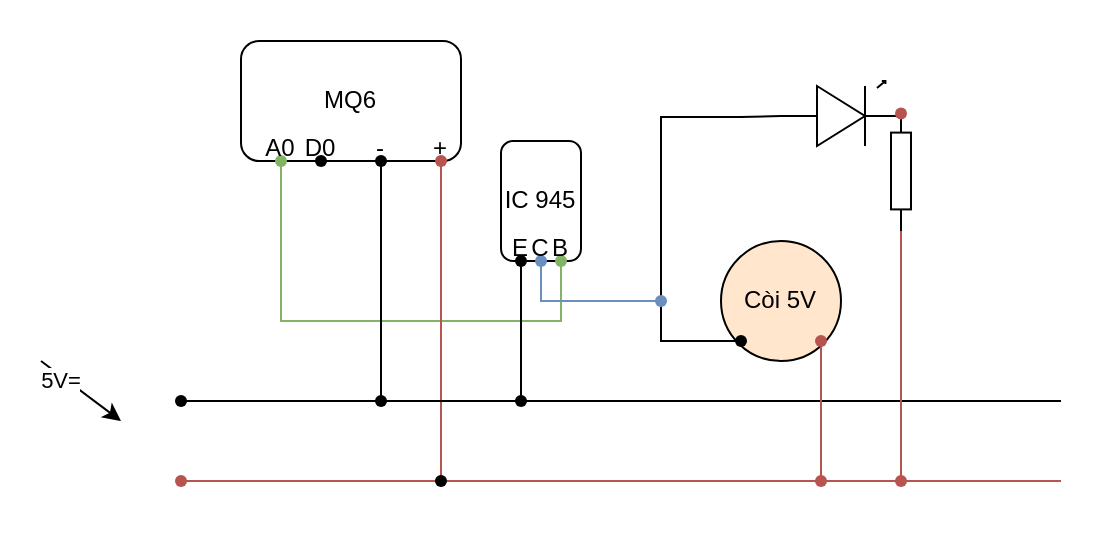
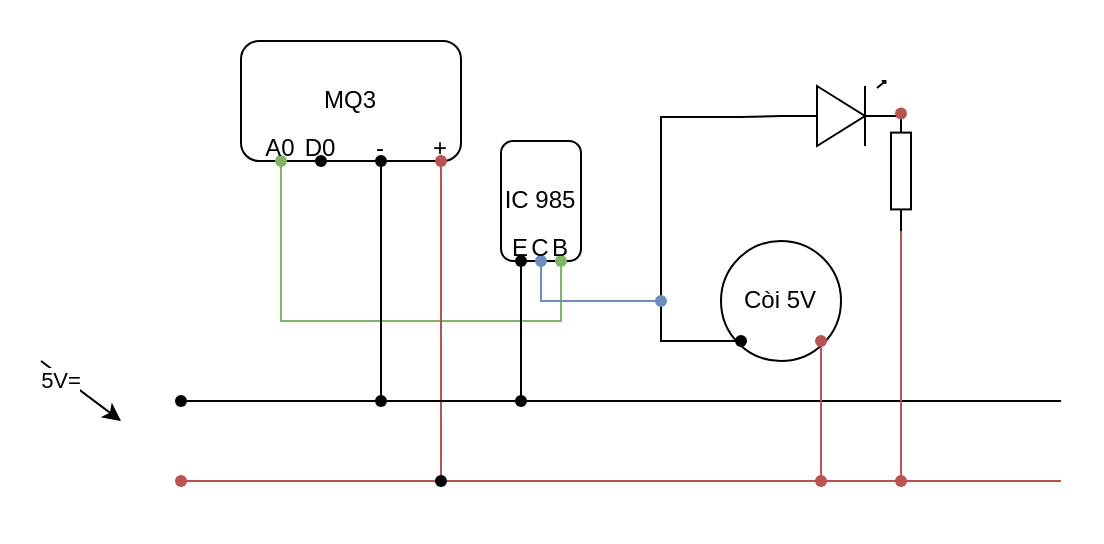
  <mxCell id="0" />
  <mxCell id="1" parent="0" />
- <mxCell id="2" value="MQ6" style="rounded=1;whiteSpace=wrap;html=1;" vertex="1" parent="1"><mxGeometry x="120" y="20" width="110" height="60" as="geometry" /></mxCell>
- <mxCell id="3" value="Còi 5V" style="ellipse;whiteSpace=wrap;html=1;fillColor=#ffe6cc;" vertex="1" parent="1"><mxGeometry x="360" y="120" width="60" height="60" as="geometry" /></mxCell>
+ <mxCell id="2" value="MQ3" style="rounded=1;whiteSpace=wrap;html=1;" vertex="1" parent="1"><mxGeometry x="120" y="20" width="110" height="60" as="geometry" /></mxCell>
+ <mxCell id="3" value="Còi 5V" style="ellipse;whiteSpace=wrap;html=1;" vertex="1" parent="1"><mxGeometry x="360" y="120" width="60" height="60" as="geometry" /></mxCell>
  <mxCell id="4" value="" style="verticalLabelPosition=bottom;shadow=0;dashed=0;align=center;html=1;verticalAlign=top;shape=mxgraph.electrical.opto_electronics.led_1;pointerEvents=1;" vertex="1" parent="1"><mxGeometry x="390" y="40" width="60" height="32.5" as="geometry" /></mxCell>
  <mxCell id="5" value="" style="pointerEvents=1;verticalLabelPosition=bottom;shadow=0;dashed=0;align=center;html=1;verticalAlign=top;shape=mxgraph.electrical.resistors.resistor_1;rotation=90;" vertex="1" parent="1"><mxGeometry x="420" y="80" width="60" height="10" as="geometry" /></mxCell>
  <mxCell id="6" value="" style="shape=waypoint;sketch=0;fillStyle=solid;size=6;pointerEvents=1;points=[];fillColor=none;resizable=0;rotatable=0;perimeter=centerPerimeter;snapToPoint=1;" vertex="1" parent="1"><mxGeometry x="80" y="190" width="20" height="20" as="geometry" /></mxCell>
  <mxCell id="7" value="" style="shape=waypoint;sketch=0;fillStyle=solid;size=6;pointerEvents=1;points=[];fillColor=#f8cecc;resizable=0;rotatable=0;perimeter=centerPerimeter;snapToPoint=1;strokeColor=#b85450;" vertex="1" parent="1"><mxGeometry x="80" y="230" width="20" height="20" as="geometry" /></mxCell>
  <mxCell id="8" value="5V=" style="endArrow=classic;html=1;rounded=0;" edge="1" parent="1"><mxGeometry x="-0.44" y="-2" width="50" height="50" relative="1" as="geometry"><mxPoint x="20" y="180" as="sourcePoint" /><mxPoint x="60" y="210" as="targetPoint" /><mxPoint as="offset" /></mxGeometry></mxCell>
  <mxCell id="9" value="" style="shape=waypoint;sketch=0;fillStyle=solid;size=6;pointerEvents=1;points=[];fillColor=#f8cecc;resizable=0;rotatable=0;perimeter=centerPerimeter;snapToPoint=1;strokeColor=#b85450;" vertex="1" parent="1"><mxGeometry x="440" y="46.25" width="20" height="20" as="geometry" /></mxCell>
  <mxCell id="10" value="" style="shape=waypoint;sketch=0;fillStyle=solid;size=6;pointerEvents=1;points=[];fillColor=#f8cecc;resizable=0;rotatable=0;perimeter=centerPerimeter;snapToPoint=1;strokeColor=#b85450;" vertex="1" parent="1"><mxGeometry x="400" y="160" width="20" height="20" as="geometry" /></mxCell>
  <mxCell id="11" value="" style="shape=waypoint;sketch=0;fillStyle=solid;size=6;pointerEvents=1;points=[];fillColor=none;resizable=0;rotatable=0;perimeter=centerPerimeter;snapToPoint=1;" vertex="1" parent="1"><mxGeometry x="360" y="160" width="20" height="20" as="geometry" /></mxCell>
  <mxCell id="12" value="+&#10;" style="shape=waypoint;sketch=0;fillStyle=solid;size=6;pointerEvents=1;points=[];fillColor=#f8cecc;resizable=0;rotatable=0;perimeter=centerPerimeter;snapToPoint=1;strokeColor=#b85450;" vertex="1" parent="1"><mxGeometry x="210" y="70" width="20" height="20" as="geometry" /></mxCell>
  <mxCell id="13" value="-&#10;" style="shape=waypoint;sketch=0;fillStyle=solid;size=6;pointerEvents=1;points=[];fillColor=none;resizable=0;rotatable=0;perimeter=centerPerimeter;snapToPoint=1;" vertex="1" parent="1"><mxGeometry x="180" y="70" width="20" height="20" as="geometry" /></mxCell>
  <mxCell id="14" value="D0&#10;" style="shape=waypoint;sketch=0;fillStyle=solid;size=6;pointerEvents=1;points=[];fillColor=none;resizable=0;rotatable=0;perimeter=centerPerimeter;snapToPoint=1;" vertex="1" parent="1"><mxGeometry x="150" y="70" width="20" height="20" as="geometry" /></mxCell>
  <mxCell id="15" value="A0&#10;" style="shape=waypoint;sketch=0;fillStyle=solid;size=6;pointerEvents=1;points=[];fillColor=#d5e8d4;resizable=0;rotatable=0;perimeter=centerPerimeter;snapToPoint=1;strokeColor=#82b366;" vertex="1" parent="1"><mxGeometry x="130" y="70" width="20" height="20" as="geometry" /></mxCell>
  <mxCell id="16" value="" style="endArrow=none;html=1;rounded=0;exitDx=0;exitDy=0;exitPerimeter=0;" edge="1" parent="1" source="36"><mxGeometry width="50" height="50" relative="1" as="geometry"><mxPoint x="330" y="250" as="sourcePoint" /><mxPoint x="530" y="200" as="targetPoint" /></mxGeometry></mxCell>
  <mxCell id="17" value="" style="endArrow=none;html=1;rounded=0;exitDx=0;exitDy=0;exitPerimeter=0;fillColor=#f8cecc;strokeColor=#b85450;" edge="1" parent="1" source="32"><mxGeometry width="50" height="50" relative="1" as="geometry"><mxPoint x="330" y="250" as="sourcePoint" /><mxPoint x="530" y="240" as="targetPoint" /></mxGeometry></mxCell>
  <mxCell id="18" value="" style="endArrow=none;html=1;rounded=0;exitDx=0;exitDy=0;exitPerimeter=0;entryX=0;entryY=0.54;entryDx=0;entryDy=0;entryPerimeter=0;" edge="1" parent="1" source="40" target="4"><mxGeometry width="50" height="50" relative="1" as="geometry"><mxPoint x="330" y="190" as="sourcePoint" /><mxPoint x="380" y="140" as="targetPoint" /><Array as="points"><mxPoint x="330" y="110" /><mxPoint x="330" y="58" /><mxPoint x="370" y="58" /></Array></mxGeometry></mxCell>
  <mxCell id="19" value="" style="endArrow=none;html=1;rounded=0;entryX=0.675;entryY=0.831;entryDx=0;entryDy=0;entryPerimeter=0;fillColor=#f8cecc;strokeColor=#b85450;" edge="1" parent="1" source="21" target="10"><mxGeometry width="50" height="50" relative="1" as="geometry"><mxPoint x="410" y="240" as="sourcePoint" /><mxPoint x="380" y="200" as="targetPoint" /></mxGeometry></mxCell>
  <mxCell id="20" value="" style="endArrow=none;html=1;rounded=0;entryDx=0;entryDy=0;entryPerimeter=0;" edge="1" parent="1" target="21"><mxGeometry width="50" height="50" relative="1" as="geometry"><mxPoint x="410" y="240" as="sourcePoint" /><mxPoint x="410" y="170" as="targetPoint" /></mxGeometry></mxCell>
  <mxCell id="21" value="" style="shape=waypoint;sketch=0;fillStyle=solid;size=6;pointerEvents=1;points=[];fillColor=#f8cecc;resizable=0;rotatable=0;perimeter=centerPerimeter;snapToPoint=1;strokeColor=#b85450;" vertex="1" parent="1"><mxGeometry x="400" y="230" width="20" height="20" as="geometry" /></mxCell>
  <mxCell id="22" value="" style="shape=waypoint;sketch=0;fillStyle=solid;size=6;pointerEvents=1;points=[];fillColor=#f8cecc;resizable=0;rotatable=0;perimeter=centerPerimeter;snapToPoint=1;strokeColor=#b85450;" vertex="1" parent="1"><mxGeometry x="440" y="230" width="20" height="20" as="geometry" /></mxCell>
  <mxCell id="23" value="" style="endArrow=none;html=1;rounded=0;entryX=1;entryY=0.5;entryDx=0;entryDy=0;entryPerimeter=0;exitX=0.1;exitY=0.456;exitDx=0;exitDy=0;exitPerimeter=0;fillColor=#f8cecc;strokeColor=#b85450;" edge="1" parent="1" source="22" target="5"><mxGeometry width="50" height="50" relative="1" as="geometry"><mxPoint x="330" y="250" as="sourcePoint" /><mxPoint x="380" y="200" as="targetPoint" /></mxGeometry></mxCell>
  <mxCell id="24" value="" style="group" vertex="1" connectable="0" parent="1"><mxGeometry x="250" y="70" width="40" height="70" as="geometry" /></mxCell>
- <mxCell id="25" value="IC 945" style="rounded=1;whiteSpace=wrap;html=1;" vertex="1" parent="24"><mxGeometry width="40" height="60" as="geometry" /></mxCell>
+ <mxCell id="25" value="IC 985" style="rounded=1;whiteSpace=wrap;html=1;" vertex="1" parent="24"><mxGeometry width="40" height="60" as="geometry" /></mxCell>
  <mxCell id="26" value="B&#10;" style="shape=waypoint;sketch=0;fillStyle=solid;size=6;pointerEvents=1;points=[];fillColor=#d5e8d4;resizable=0;rotatable=0;perimeter=centerPerimeter;snapToPoint=1;strokeColor=#82b366;" vertex="1" parent="24"><mxGeometry x="20" y="50" width="20" height="20" as="geometry" /></mxCell>
  <mxCell id="27" value="C&#10;" style="shape=waypoint;sketch=0;fillStyle=solid;size=6;pointerEvents=1;points=[];fillColor=#dae8fc;resizable=0;rotatable=0;perimeter=centerPerimeter;snapToPoint=1;strokeColor=#6c8ebf;" vertex="1" parent="24"><mxGeometry x="10" y="50" width="20" height="20" as="geometry" /></mxCell>
  <mxCell id="28" value="E&#10;" style="shape=waypoint;sketch=0;fillStyle=solid;size=6;pointerEvents=1;points=[];resizable=0;rotatable=0;perimeter=centerPerimeter;snapToPoint=1;" vertex="1" parent="24"><mxGeometry y="50" width="20" height="20" as="geometry" /></mxCell>
  <mxCell id="29" value="" style="endArrow=none;html=1;rounded=0;entryX=0.624;entryY=0.892;entryDx=0;entryDy=0;entryPerimeter=0;exitX=0.908;exitY=0.834;exitDx=0;exitDy=0;exitPerimeter=0;fillColor=#d5e8d4;strokeColor=#82b366;" edge="1" parent="1" source="26" target="15"><mxGeometry width="50" height="50" relative="1" as="geometry"><mxPoint x="250" y="200" as="sourcePoint" /><mxPoint x="300" y="150" as="targetPoint" /><Array as="points"><mxPoint x="280" y="160" /><mxPoint x="140" y="160" /></Array></mxGeometry></mxCell>
  <mxCell id="30" value="" style="endArrow=none;html=1;rounded=0;entryX=0.939;entryY=0.997;entryDx=0;entryDy=0;entryPerimeter=0;fillColor=#f8cecc;strokeColor=#b85450;" edge="1" parent="1" target="12"><mxGeometry width="50" height="50" relative="1" as="geometry"><mxPoint x="220" y="240" as="sourcePoint" /><mxPoint x="300" y="150" as="targetPoint" /></mxGeometry></mxCell>
  <mxCell id="31" value="" style="endArrow=none;html=1;rounded=0;exitX=1.05;exitY=0.406;exitDx=0;exitDy=0;exitPerimeter=0;fillColor=#f8cecc;strokeColor=#b85450;" edge="1" parent="1" source="7" target="32"><mxGeometry width="50" height="50" relative="1" as="geometry"><mxPoint x="90" y="240" as="sourcePoint" /><mxPoint x="530" y="240" as="targetPoint" /></mxGeometry></mxCell>
  <mxCell id="32" value="" style="shape=waypoint;sketch=0;fillStyle=solid;size=6;pointerEvents=1;points=[];fillColor=none;resizable=0;rotatable=0;perimeter=centerPerimeter;snapToPoint=1;" vertex="1" parent="1"><mxGeometry x="210" y="230" width="20" height="20" as="geometry" /></mxCell>
  <mxCell id="33" value="" style="endArrow=none;html=1;rounded=0;entryX=0.439;entryY=0.703;entryDx=0;entryDy=0;entryPerimeter=0;" edge="1" parent="1" target="13"><mxGeometry width="50" height="50" relative="1" as="geometry"><mxPoint x="190" y="200" as="sourcePoint" /><mxPoint x="300" y="150" as="targetPoint" /></mxGeometry></mxCell>
  <mxCell id="34" value="" style="endArrow=none;html=1;rounded=0;entryX=0.518;entryY=0.75;entryDx=0;entryDy=0;entryPerimeter=0;" edge="1" parent="1" target="28"><mxGeometry width="50" height="50" relative="1" as="geometry"><mxPoint x="260" y="200" as="sourcePoint" /><mxPoint x="300" y="150" as="targetPoint" /></mxGeometry></mxCell>
  <mxCell id="35" value="" style="endArrow=none;html=1;rounded=0;exitDx=0;exitDy=0;exitPerimeter=0;" edge="1" parent="1" source="38" target="36"><mxGeometry width="50" height="50" relative="1" as="geometry"><mxPoint x="90" y="200" as="sourcePoint" /><mxPoint x="530" y="200" as="targetPoint" /></mxGeometry></mxCell>
  <mxCell id="36" value="" style="shape=waypoint;sketch=0;fillStyle=solid;size=6;pointerEvents=1;points=[];fillColor=none;resizable=0;rotatable=0;perimeter=centerPerimeter;snapToPoint=1;" vertex="1" parent="1"><mxGeometry x="250" y="190" width="20" height="20" as="geometry" /></mxCell>
  <mxCell id="37" value="" style="endArrow=none;html=1;rounded=0;exitX=0.75;exitY=0.606;exitDx=0;exitDy=0;exitPerimeter=0;" edge="1" parent="1" source="6" target="38"><mxGeometry width="50" height="50" relative="1" as="geometry"><mxPoint x="90" y="200" as="sourcePoint" /><mxPoint x="260" y="200" as="targetPoint" /></mxGeometry></mxCell>
  <mxCell id="38" value="" style="shape=waypoint;sketch=0;fillStyle=solid;size=6;pointerEvents=1;points=[];fillColor=none;resizable=0;rotatable=0;perimeter=centerPerimeter;snapToPoint=1;" vertex="1" parent="1"><mxGeometry x="180" y="190" width="20" height="20" as="geometry" /></mxCell>
  <mxCell id="39" value="" style="endArrow=none;html=1;rounded=0;exitX=0.2;exitY=0.506;exitDx=0;exitDy=0;exitPerimeter=0;entryDx=0;entryDy=0;entryPerimeter=0;" edge="1" parent="1" source="11" target="40"><mxGeometry width="50" height="50" relative="1" as="geometry"><mxPoint x="370" y="170" as="sourcePoint" /><mxPoint x="390" y="58" as="targetPoint" /><Array as="points"><mxPoint x="330" y="170" /></Array></mxGeometry></mxCell>
  <mxCell id="40" value="" style="shape=waypoint;sketch=0;fillStyle=solid;size=6;pointerEvents=1;points=[];fillColor=#dae8fc;resizable=0;rotatable=0;perimeter=centerPerimeter;snapToPoint=1;strokeColor=#6c8ebf;" vertex="1" parent="1"><mxGeometry x="320" y="140" width="20" height="20" as="geometry" /></mxCell>
  <mxCell id="41" value="" style="endArrow=none;html=1;rounded=0;entryX=0.113;entryY=0.866;entryDx=0;entryDy=0;entryPerimeter=0;exitX=0.797;exitY=1.045;exitDx=0;exitDy=0;exitPerimeter=0;fillColor=#dae8fc;strokeColor=#6c8ebf;" edge="1" parent="1" source="27" target="40"><mxGeometry width="50" height="50" relative="1" as="geometry"><mxPoint x="250" y="150" as="sourcePoint" /><mxPoint x="300" y="100" as="targetPoint" /><Array as="points"><mxPoint x="270" y="150" /></Array></mxGeometry></mxCell>
